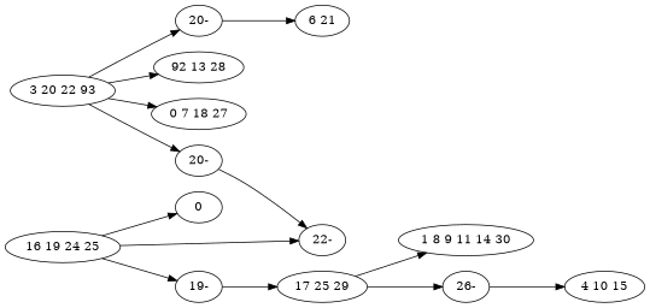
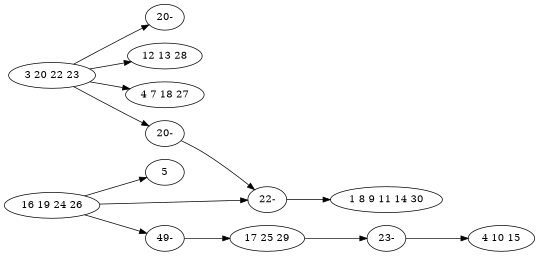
  digraph {
    rankdir=LR
-   n1 [label="3 20 22 93"]
+   n1 [label="3 20 22 23"]
    n2 [label="20-"]
    n3 [label="20-"]
-   n4 [label="92 13 28"]
-   n5 [label="0 7 18 27"]
+   n4 [label="12 13 28"]
+   n5 [label="4 7 18 27"]
    n6 [label="22-"]
-   n7 [label="6 21"]
-   n8 [label="16 19 24 25"]
-   n9 [label="19-"]
-   n10 [label=0]
+   n8 [label="16 19 24 26"]
+   n9 [label="49-"]
+   n10 [label=5]
    n11 [label="17 25 29"]
-   n12 [label="26-"]
+   n12 [label="23-"]
    n13 [label="1 8 9 11 14 30"]
    n14 [label="4 10 15"]
    n1 -> n2
    n1 -> n3
    n1 -> n4
    n1 -> n5
    n2 -> n6
-   n3 -> n7
    n8 -> n6
    n8 -> n9
    n8 -> n10
    n9 -> n11
    n11 -> n12
-   n11 -> n13
+   n6 -> n13
    n12 -> n14
  }
